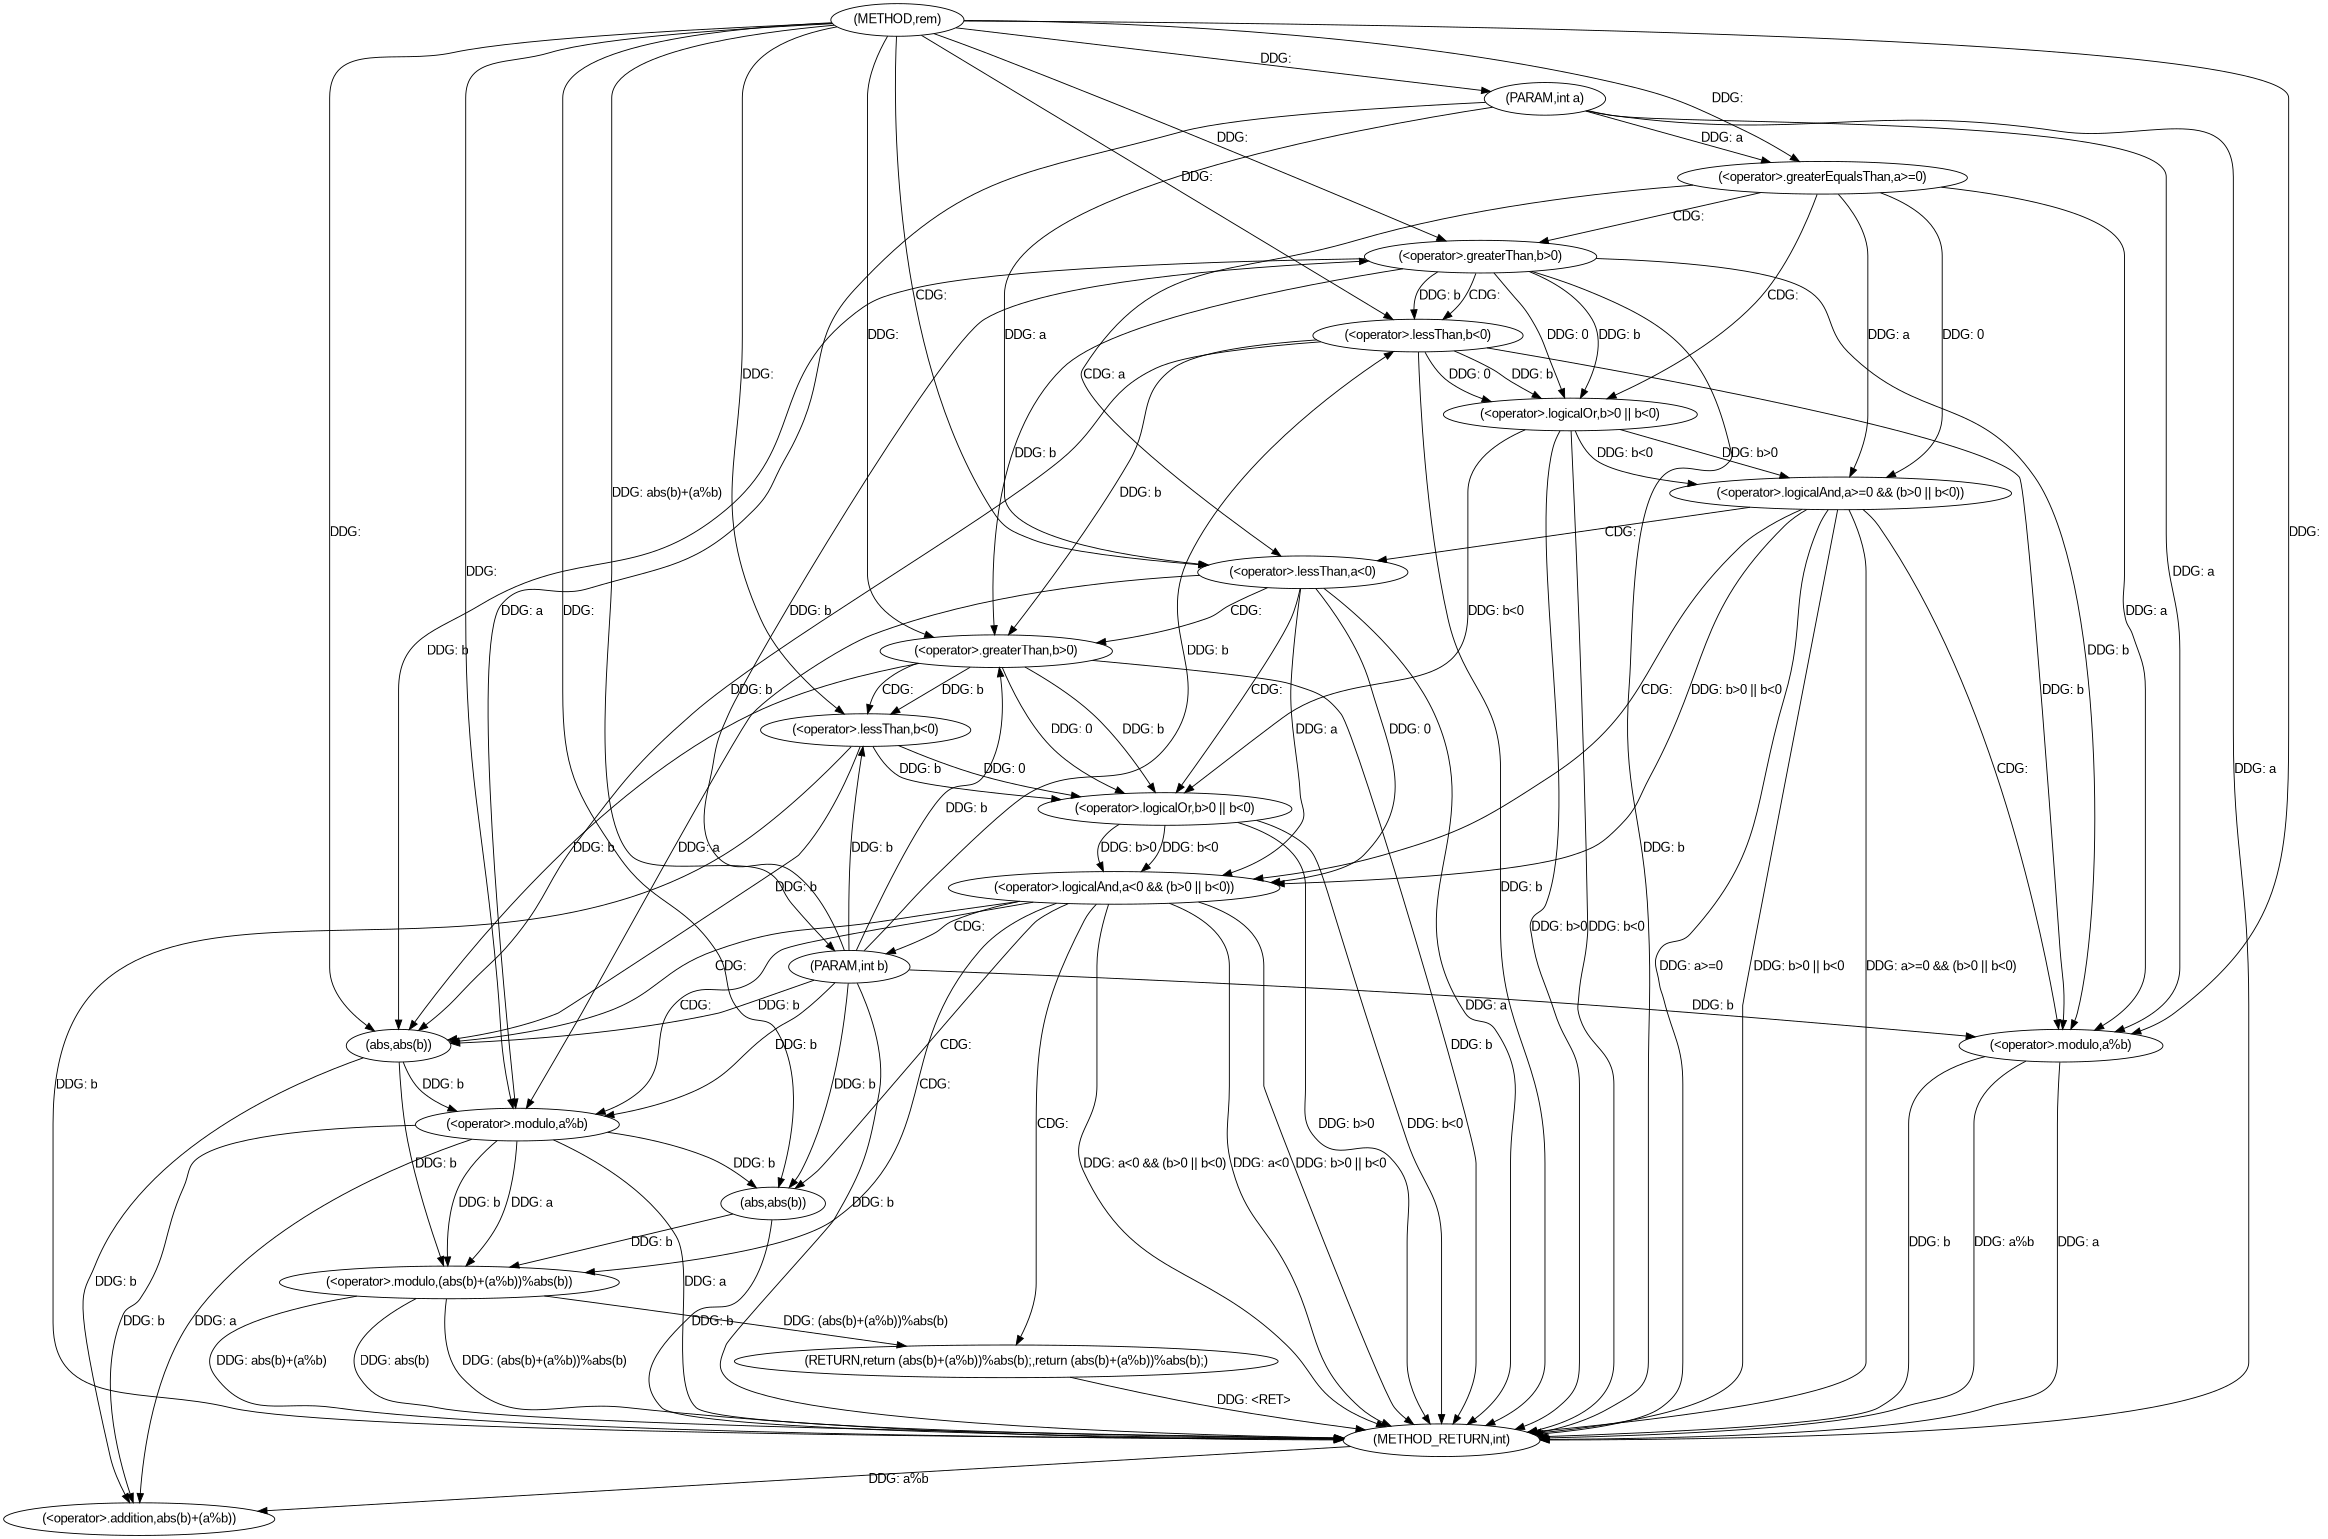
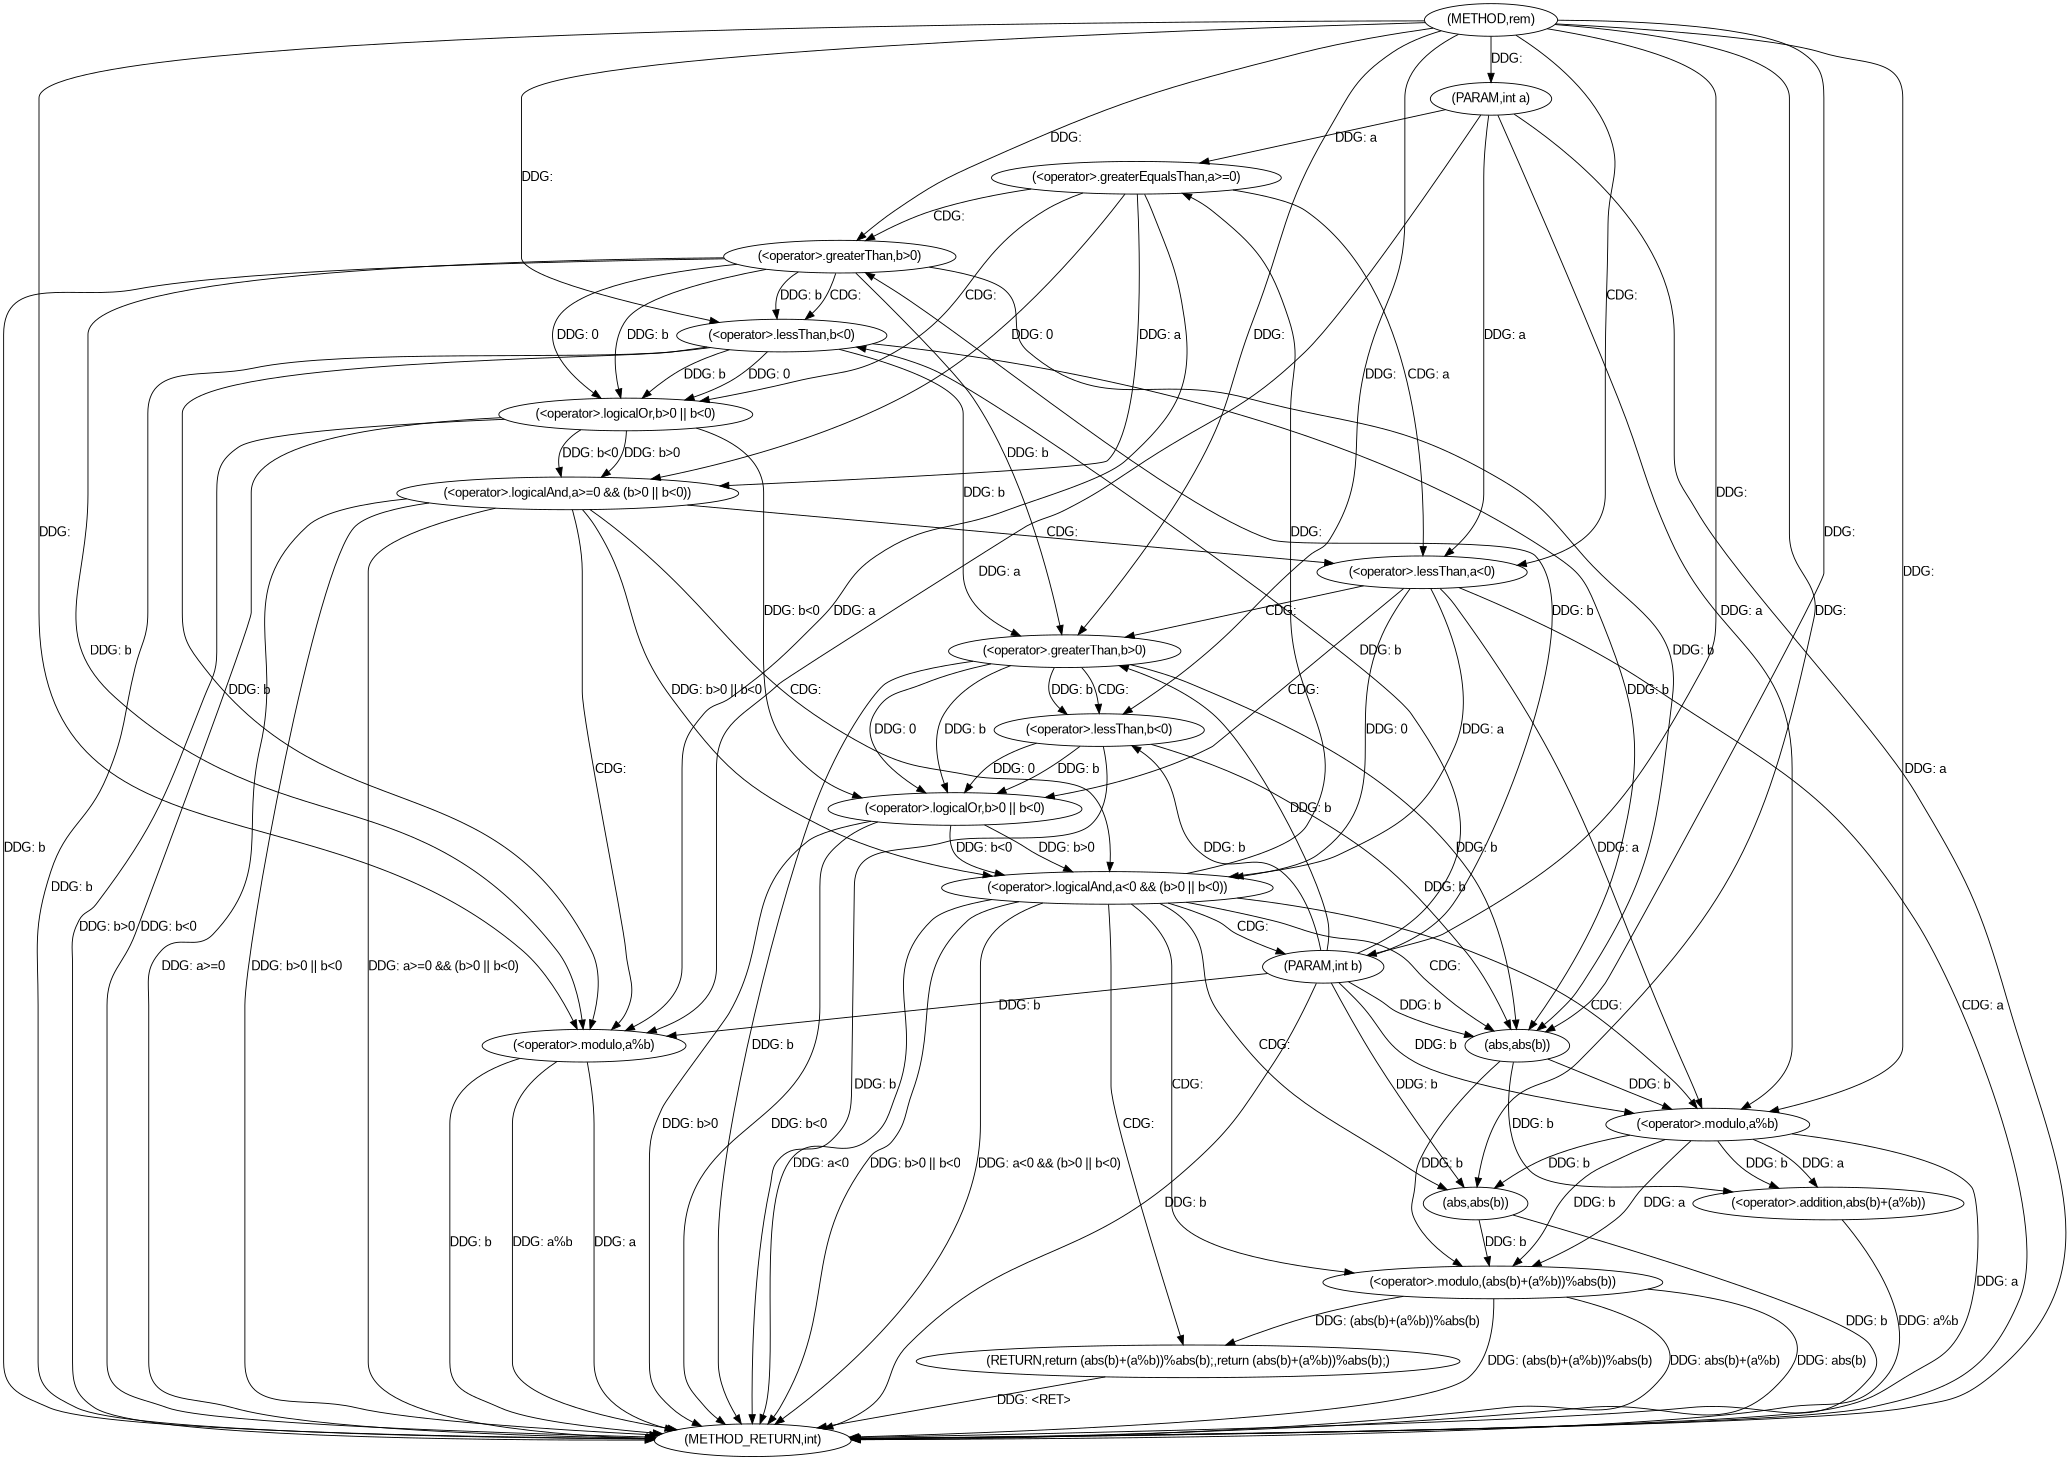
  digraph {
    fontname="Liberation Sans"
    node [fontname="Liberation Sans"]
    edge [fontname="Liberation Sans"]
    n1 [label="(METHOD,rem)"]
    n2 [label="(PARAM,int a)"]
    n3 [label="(PARAM,int b)"]
    n4 [label="(<operator>.greaterEqualsThan,a>=0)"]
    n5 [label="(<operator>.modulo,a%b)"]
    n6 [label="(<operator>.greaterThan,b>0)"]
    n7 [label="(<operator>.lessThan,b<0)"]
    n8 [label="(<operator>.lessThan,a<0)"]
    n9 [label="(<operator>.greaterThan,b>0)"]
    n10 [label="(<operator>.lessThan,b<0)"]
    n11 [label="(abs,abs(b))"]
    n12 [label="(abs,abs(b))"]
    n13 [label="(<operator>.modulo,a%b)"]
    n14 [label="(METHOD_RETURN,int)"]
    n15 [label="(<operator>.logicalAnd,a>=0 && (b>0 || b<0))"]
    n16 [label="(<operator>.logicalOr,b>0 || b<0)"]
    n17 [label="(<operator>.logicalAnd,a<0 && (b>0 || b<0))"]
    n18 [label="(<operator>.logicalOr,b>0 || b<0)"]
    n19 [label="(<operator>.modulo,(abs(b)+(a%b))%abs(b))"]
    n20 [label="(<operator>.addition,abs(b)+(a%b))"]
    n21 [label="(RETURN,return (abs(b)+(a%b))%abs(b);,return (abs(b)+(a%b))%abs(b);)"]
    n1 -> n2 [label="DDG: "]
-   n1 -> n3 [label="DDG: abs(b)+(a%b)"]
-   n1 -> n4 [label="DDG: "]
+   n1 -> n3 [label="DDG: "]
+   n17 -> n4 [label="DDG: "]
    n1 -> n5 [label="DDG: "]
    n1 -> n6 [label="DDG: "]
    n1 -> n7 [label="DDG: "]
    n1 -> n8 [label="CDG: "]
    n1 -> n9 [label="DDG: "]
    n1 -> n10 [label="DDG: "]
    n1 -> n11 [label="DDG: "]
    n1 -> n12 [label="DDG: "]
    n1 -> n13 [label="DDG: "]
    n2 -> n4 [label="DDG: a"]
    n2 -> n5 [label="DDG: a"]
    n2 -> n8 [label="DDG: a"]
    n2 -> n13 [label="DDG: a"]
    n2 -> n14 [label="DDG: a"]
    n3 -> n5 [label="DDG: b"]
    n3 -> n6 [label="DDG: b"]
    n3 -> n7 [label="DDG: b"]
    n3 -> n9 [label="DDG: b"]
    n3 -> n10 [label="DDG: b"]
    n3 -> n11 [label="DDG: b"]
    n3 -> n12 [label="DDG: b"]
    n3 -> n13 [label="DDG: b"]
    n3 -> n14 [label="DDG: b"]
    n4 -> n5 [label="DDG: a"]
    n4 -> n6 [label="CDG: "]
    n4 -> n8 [label="CDG: a"]
    n4 -> n15 [label="DDG: 0"]
    n4 -> n15 [label="DDG: a"]
    n4 -> n16 [label="CDG: "]
    n5 -> n14 [label="DDG: a"]
    n5 -> n14 [label="DDG: b"]
    n5 -> n14 [label="DDG: a%b"]
    n6 -> n5 [label="DDG: b"]
    n6 -> n7 [label="DDG: b"]
    n6 -> n7 [label="CDG: "]
    n6 -> n9 [label="DDG: b"]
    n6 -> n12 [label="DDG: b"]
    n6 -> n14 [label="DDG: b"]
    n6 -> n16 [label="DDG: 0"]
    n6 -> n16 [label="DDG: b"]
    n7 -> n5 [label="DDG: b"]
    n7 -> n9 [label="DDG: b"]
    n7 -> n12 [label="DDG: b"]
    n7 -> n14 [label="DDG: b"]
    n7 -> n16 [label="DDG: 0"]
    n7 -> n16 [label="DDG: b"]
    n8 -> n9 [label="CDG: "]
    n8 -> n13 [label="DDG: a"]
-   n8 -> n14 [label="DDG: a"]
+   n8 -> n14 [label="CDG: a"]
    n8 -> n17 [label="DDG: 0"]
    n8 -> n17 [label="DDG: a"]
    n8 -> n18 [label="CDG: "]
    n9 -> n10 [label="DDG: b"]
    n9 -> n10 [label="CDG: "]
    n9 -> n12 [label="DDG: b"]
    n9 -> n14 [label="DDG: b"]
    n9 -> n18 [label="DDG: 0"]
    n9 -> n18 [label="DDG: b"]
    n10 -> n12 [label="DDG: b"]
    n10 -> n14 [label="DDG: b"]
    n10 -> n18 [label="DDG: 0"]
    n10 -> n18 [label="DDG: b"]
    n11 -> n14 [label="DDG: b"]
    n11 -> n19 [label="DDG: b"]
    n12 -> n13 [label="DDG: b"]
    n12 -> n19 [label="DDG: b"]
    n12 -> n20 [label="DDG: b"]
    n13 -> n11 [label="DDG: b"]
    n13 -> n14 [label="DDG: a"]
    n13 -> n19 [label="DDG: b"]
    n13 -> n19 [label="DDG: a"]
    n13 -> n20 [label="DDG: b"]
    n13 -> n20 [label="DDG: a"]
    n15 -> n5 [label="CDG: "]
    n15 -> n8 [label="CDG: "]
    n15 -> n14 [label="DDG: a>=0"]
    n15 -> n14 [label="DDG: b>0 || b<0"]
    n15 -> n14 [label="DDG: a>=0 && (b>0 || b<0)"]
    n15 -> n17 [label="DDG: b>0 || b<0"]
    n15 -> n17 [label="CDG: "]
    n16 -> n14 [label="DDG: b>0"]
    n16 -> n14 [label="DDG: b<0"]
    n16 -> n15 [label="DDG: b<0"]
    n16 -> n15 [label="DDG: b>0"]
    n16 -> n18 [label="DDG: b<0"]
    n17 -> n3 [label="CDG: "]
    n17 -> n11 [label="CDG: "]
    n17 -> n12 [label="CDG: "]
    n17 -> n13 [label="CDG: "]
    n17 -> n14 [label="DDG: a<0"]
    n17 -> n14 [label="DDG: b>0 || b<0"]
    n17 -> n14 [label="DDG: a<0 && (b>0 || b<0)"]
    n17 -> n19 [label="CDG: "]
    n17 -> n21 [label="CDG: "]
    n18 -> n14 [label="DDG: b>0"]
    n18 -> n14 [label="DDG: b<0"]
    n18 -> n17 [label="DDG: b>0"]
    n18 -> n17 [label="DDG: b<0"]
    n19 -> n14 [label="DDG: abs(b)+(a%b)"]
    n19 -> n14 [label="DDG: abs(b)"]
    n19 -> n14 [label="DDG: (abs(b)+(a%b))%abs(b)"]
    n19 -> n21 [label="DDG: (abs(b)+(a%b))%abs(b)"]
-   n14 -> n20 [label="DDG: a%b"]
+   n20 -> n14 [label="DDG: a%b"]
    n21 -> n14 [label="DDG: <RET>"]
  }
